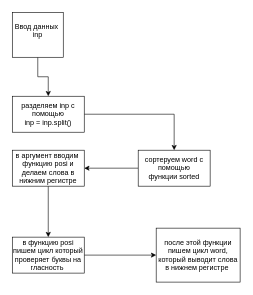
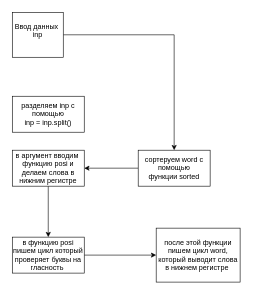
  <mxCell id="0" />
  <mxCell id="1" parent="0" />
- <mxCell id="2" value="" style="edgeStyle=orthogonalEdgeStyle;rounded=0;orthogonalLoop=1;jettySize=auto;html=1;" edge="1" parent="1" source="3" target="5"><mxGeometry relative="1" as="geometry" /></mxCell>
+ <mxCell id="2" value="" style="edgeStyle=orthogonalEdgeStyle;rounded=0;orthogonalLoop=1;jettySize=auto;html=1;" edge="1" parent="1" source="3" target="7"><mxGeometry relative="1" as="geometry" /></mxCell>
  <mxCell id="3" value="Ввод данных&amp;nbsp; inp&lt;div&gt;&lt;br&gt;&lt;/div&gt;" style="rounded=0;whiteSpace=wrap;html=1;" vertex="1" parent="1"><mxGeometry x="20" y="20" width="85" height="75" as="geometry" /></mxCell>
- <mxCell id="4" value="" style="edgeStyle=orthogonalEdgeStyle;rounded=0;orthogonalLoop=1;jettySize=auto;html=1;" edge="1" parent="1" source="5" target="7"><mxGeometry relative="1" as="geometry" /></mxCell>
  <mxCell id="5" value="разделяем inp с помощью&lt;div&gt;inp = inp.split()&lt;br&gt;&lt;/div&gt;" style="rounded=0;whiteSpace=wrap;html=1;" vertex="1" parent="1"><mxGeometry x="20" y="160" width="120" height="60" as="geometry" /></mxCell>
  <mxCell id="6" value="" style="edgeStyle=orthogonalEdgeStyle;rounded=0;orthogonalLoop=1;jettySize=auto;html=1;" edge="1" parent="1" source="7" target="9"><mxGeometry relative="1" as="geometry" /></mxCell>
  <mxCell id="7" value="сортеруем word с помощью&lt;div&gt;функции sorted&lt;/div&gt;" style="rounded=0;whiteSpace=wrap;html=1;" vertex="1" parent="1"><mxGeometry x="230" y="250" width="120" height="60" as="geometry" /></mxCell>
  <mxCell id="8" value="" style="edgeStyle=orthogonalEdgeStyle;rounded=0;orthogonalLoop=1;jettySize=auto;html=1;" edge="1" parent="1" source="9" target="11"><mxGeometry relative="1" as="geometry" /></mxCell>
  <mxCell id="9" value="&lt;div&gt;в аргумент вводим&amp;nbsp; функцию posi и делаем слова в нижним регистре&lt;/div&gt;" style="rounded=0;whiteSpace=wrap;html=1;" vertex="1" parent="1"><mxGeometry x="20" y="250" width="120" height="60" as="geometry" /></mxCell>
  <mxCell id="10" value="" style="edgeStyle=orthogonalEdgeStyle;rounded=0;orthogonalLoop=1;jettySize=auto;html=1;" edge="1" parent="1" source="11" target="12"><mxGeometry relative="1" as="geometry" /></mxCell>
  <mxCell id="11" value="в функцию posi пишем цикл который проверяет буквы на гласность&amp;nbsp;" style="whiteSpace=wrap;html=1;rounded=0;" vertex="1" parent="1"><mxGeometry x="20" y="395" width="120" height="60" as="geometry" /></mxCell>
  <mxCell id="12" value="после этой функции пишем цикл word, который выводит слова в нижнем регистре&amp;nbsp;" style="whiteSpace=wrap;html=1;rounded=0;" vertex="1" parent="1"><mxGeometry x="260" y="380" width="140" height="90" as="geometry" /></mxCell>
